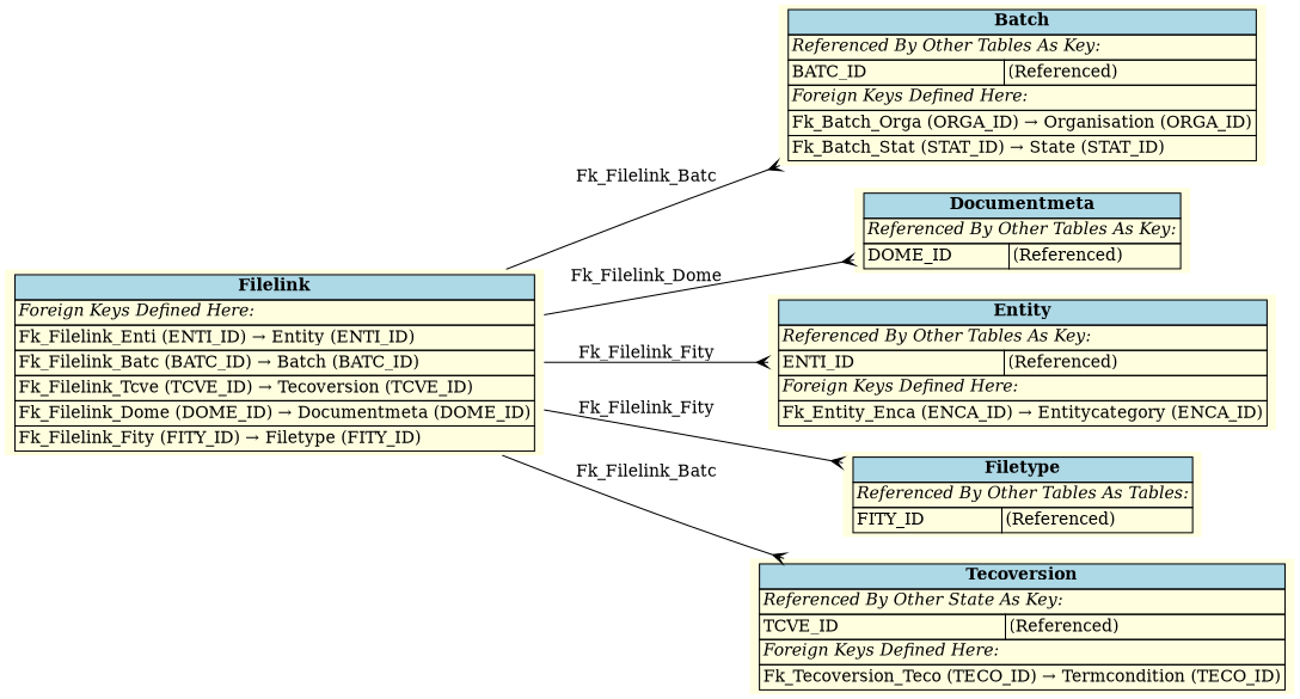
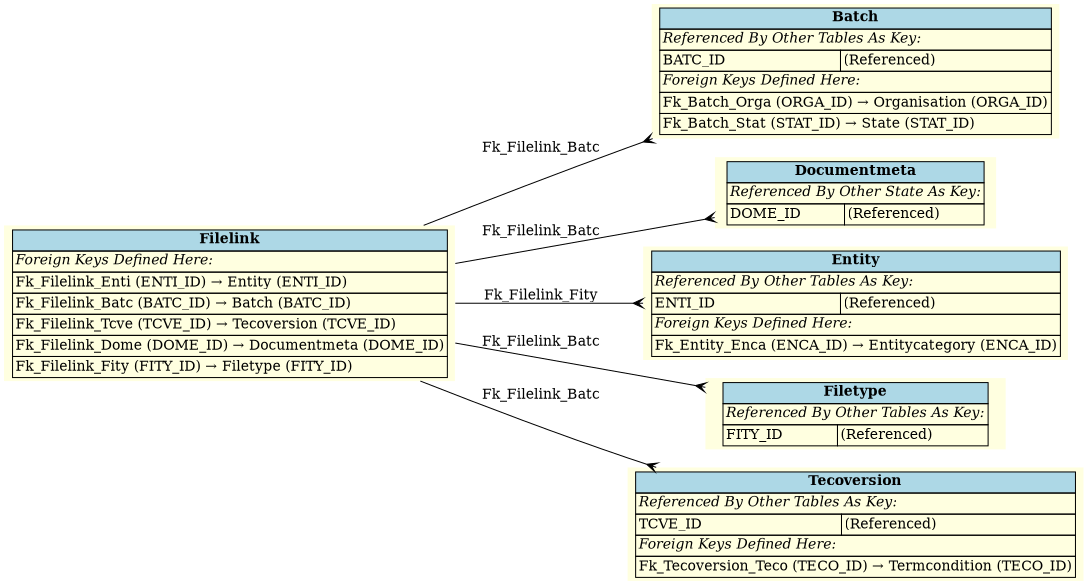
  digraph {
    rankdir=LR
    node [fillcolor=lightyellow shape=plaintext style=filled]
    edge [arrowhead=crow arrowtail=none dir=both labelfontsize=10]
    n1 [label=<     <TABLE BORDER="0" CELLBORDER="1" CELLSPACING="0" BGCOLOR="lightyellow">       <TR><TD COLSPAN="2" BGCOLOR="lightblue"><B>Filelink</B></TD></TR>       <TR><TD COLSPAN="2" ALIGN="LEFT"><I>Foreign Keys Defined Here:</I></TD></TR>       <TR><TD ALIGN="LEFT" COLSPAN="2">Fk_Filelink_Enti (ENTI_ID) &rarr; Entity (ENTI_ID)</TD></TR>       <TR><TD ALIGN="LEFT" COLSPAN="2">Fk_Filelink_Batc (BATC_ID) &rarr; Batch (BATC_ID)</TD></TR>       <TR><TD ALIGN="LEFT" COLSPAN="2">Fk_Filelink_Tcve (TCVE_ID) &rarr; Tecoversion (TCVE_ID)</TD></TR>       <TR><TD ALIGN="LEFT" COLSPAN="2">Fk_Filelink_Dome (DOME_ID) &rarr; Documentmeta (DOME_ID)</TD></TR>       <TR><TD ALIGN="LEFT" COLSPAN="2">Fk_Filelink_Fity (FITY_ID) &rarr; Filetype (FITY_ID)</TD></TR>     </TABLE>     >]
    n2 [label=<     <TABLE BORDER="0" CELLBORDER="1" CELLSPACING="0" BGCOLOR="lightyellow">       <TR><TD COLSPAN="2" BGCOLOR="lightblue"><B>Batch</B></TD></TR>       <TR><TD COLSPAN="2" ALIGN="LEFT"><I>Referenced By Other Tables As Key:</I></TD></TR>       <TR><TD ALIGN="LEFT">BATC_ID</TD><TD ALIGN="LEFT">(Referenced)</TD></TR>       <TR><TD COLSPAN="2" ALIGN="LEFT"><I>Foreign Keys Defined Here:</I></TD></TR>       <TR><TD ALIGN="LEFT" COLSPAN="2">Fk_Batch_Orga (ORGA_ID) &rarr; Organisation (ORGA_ID)</TD></TR>       <TR><TD ALIGN="LEFT" COLSPAN="2">Fk_Batch_Stat (STAT_ID) &rarr; State (STAT_ID)</TD></TR>     </TABLE>     >]
-   n3 [label=<     <TABLE BORDER="0" CELLBORDER="1" CELLSPACING="0" BGCOLOR="lightyellow">       <TR><TD COLSPAN="2" BGCOLOR="lightblue"><B>Documentmeta</B></TD></TR>       <TR><TD COLSPAN="2" ALIGN="LEFT"><I>Referenced By Other Tables As Key:</I></TD></TR>       <TR><TD ALIGN="LEFT">DOME_ID</TD><TD ALIGN="LEFT">(Referenced)</TD></TR>     </TABLE>     >]
+   n3 [label=<     <TABLE BORDER="0" CELLBORDER="1" CELLSPACING="0" BGCOLOR="lightyellow">       <TR><TD COLSPAN="2" BGCOLOR="lightblue"><B>Documentmeta</B></TD></TR>       <TR><TD COLSPAN="2" ALIGN="LEFT"><I>Referenced By Other State As Key:</I></TD></TR>       <TR><TD ALIGN="LEFT">DOME_ID</TD><TD ALIGN="LEFT">(Referenced)</TD></TR>     </TABLE>     >]
    n4 [label=<     <TABLE BORDER="0" CELLBORDER="1" CELLSPACING="0" BGCOLOR="lightyellow">       <TR><TD COLSPAN="2" BGCOLOR="lightblue"><B>Entity</B></TD></TR>       <TR><TD COLSPAN="2" ALIGN="LEFT"><I>Referenced By Other Tables As Key:</I></TD></TR>       <TR><TD ALIGN="LEFT">ENTI_ID</TD><TD ALIGN="LEFT">(Referenced)</TD></TR>       <TR><TD COLSPAN="2" ALIGN="LEFT"><I>Foreign Keys Defined Here:</I></TD></TR>       <TR><TD ALIGN="LEFT" COLSPAN="2">Fk_Entity_Enca (ENCA_ID) &rarr; Entitycategory (ENCA_ID)</TD></TR>     </TABLE>     >]
-   n5 [label=<     <TABLE BORDER="0" CELLBORDER="1" CELLSPACING="0" BGCOLOR="lightyellow">       <TR><TD COLSPAN="2" BGCOLOR="lightblue"><B>Filetype</B></TD></TR>       <TR><TD COLSPAN="2" ALIGN="LEFT"><I>Referenced By Other Tables As Tables:</I></TD></TR>       <TR><TD ALIGN="LEFT">FITY_ID</TD><TD ALIGN="LEFT">(Referenced)</TD></TR>     </TABLE>     >]
-   n6 [label=<     <TABLE BORDER="0" CELLBORDER="1" CELLSPACING="0" BGCOLOR="lightyellow">       <TR><TD COLSPAN="2" BGCOLOR="lightblue"><B>Tecoversion</B></TD></TR>       <TR><TD COLSPAN="2" ALIGN="LEFT"><I>Referenced By Other State As Key:</I></TD></TR>       <TR><TD ALIGN="LEFT">TCVE_ID</TD><TD ALIGN="LEFT">(Referenced)</TD></TR>       <TR><TD COLSPAN="2" ALIGN="LEFT"><I>Foreign Keys Defined Here:</I></TD></TR>       <TR><TD ALIGN="LEFT" COLSPAN="2">Fk_Tecoversion_Teco (TECO_ID) &rarr; Termcondition (TECO_ID)</TD></TR>     </TABLE>     >]
+   n5 [label=<     <TABLE BORDER="0" CELLBORDER="1" CELLSPACING="0" BGCOLOR="lightyellow">       <TR><TD COLSPAN="2" BGCOLOR="lightblue"><B>Filetype</B></TD></TR>       <TR><TD COLSPAN="2" ALIGN="LEFT"><I>Referenced By Other Tables As Key:</I></TD></TR>       <TR><TD ALIGN="LEFT">FITY_ID</TD><TD ALIGN="LEFT">(Referenced)</TD></TR>     </TABLE>     >]
+   n6 [label=<     <TABLE BORDER="0" CELLBORDER="1" CELLSPACING="0" BGCOLOR="lightyellow">       <TR><TD COLSPAN="2" BGCOLOR="lightblue"><B>Tecoversion</B></TD></TR>       <TR><TD COLSPAN="2" ALIGN="LEFT"><I>Referenced By Other Tables As Key:</I></TD></TR>       <TR><TD ALIGN="LEFT">TCVE_ID</TD><TD ALIGN="LEFT">(Referenced)</TD></TR>       <TR><TD COLSPAN="2" ALIGN="LEFT"><I>Foreign Keys Defined Here:</I></TD></TR>       <TR><TD ALIGN="LEFT" COLSPAN="2">Fk_Tecoversion_Teco (TECO_ID) &rarr; Termcondition (TECO_ID)</TD></TR>     </TABLE>     >]
    n1 -> n2 [label=" Fk_Filelink_Batc "]
-   n1 -> n3 [label=" Fk_Filelink_Dome "]
+   n1 -> n3 [label=" Fk_Filelink_Batc "]
    n1 -> n4 [label=" Fk_Filelink_Fity "]
-   n1 -> n5 [label=" Fk_Filelink_Fity "]
+   n1 -> n5 [label=" Fk_Filelink_Batc "]
    n1 -> n6 [label=" Fk_Filelink_Batc "]
  }
